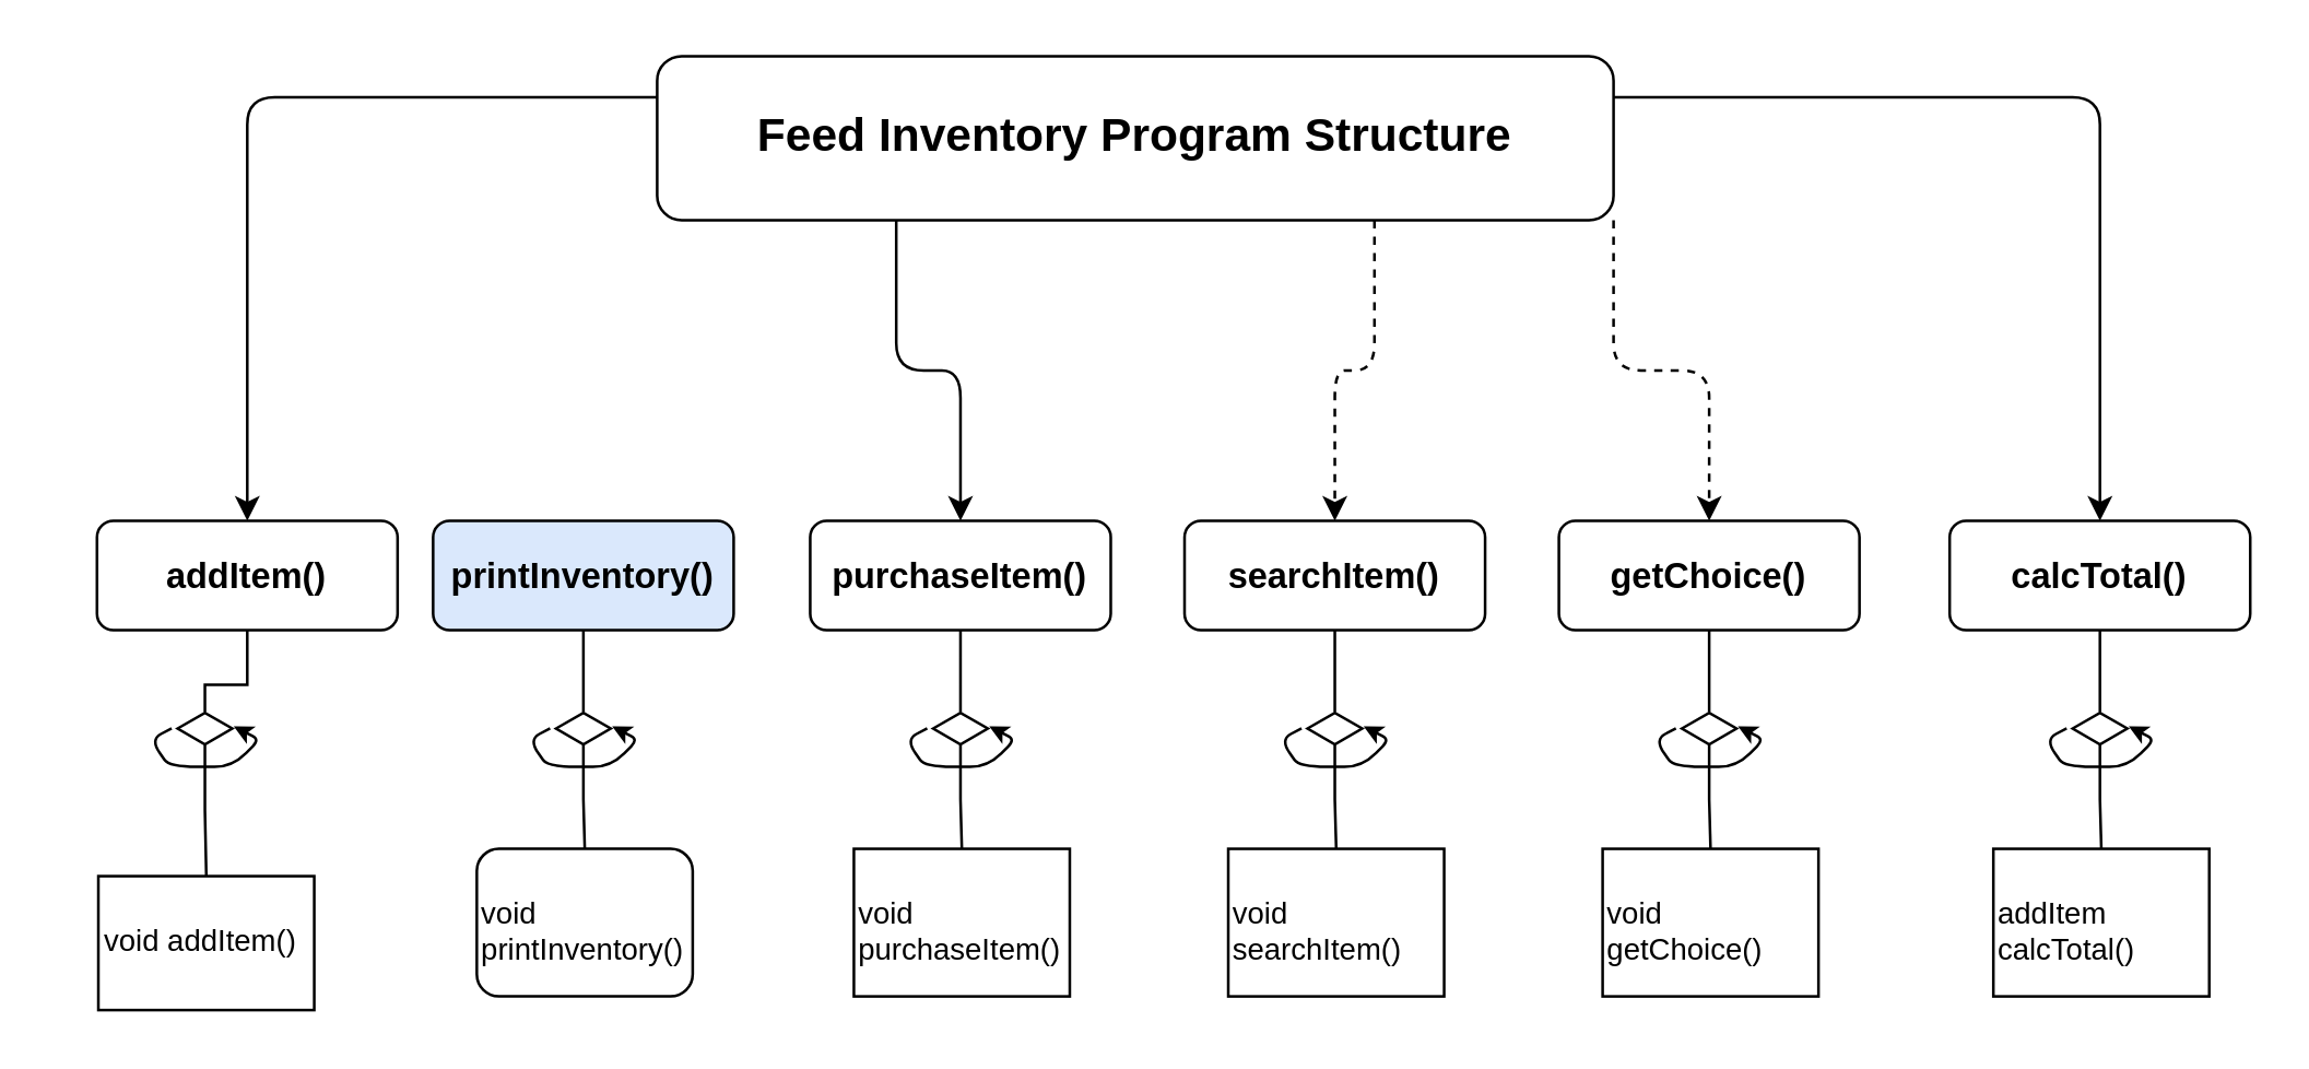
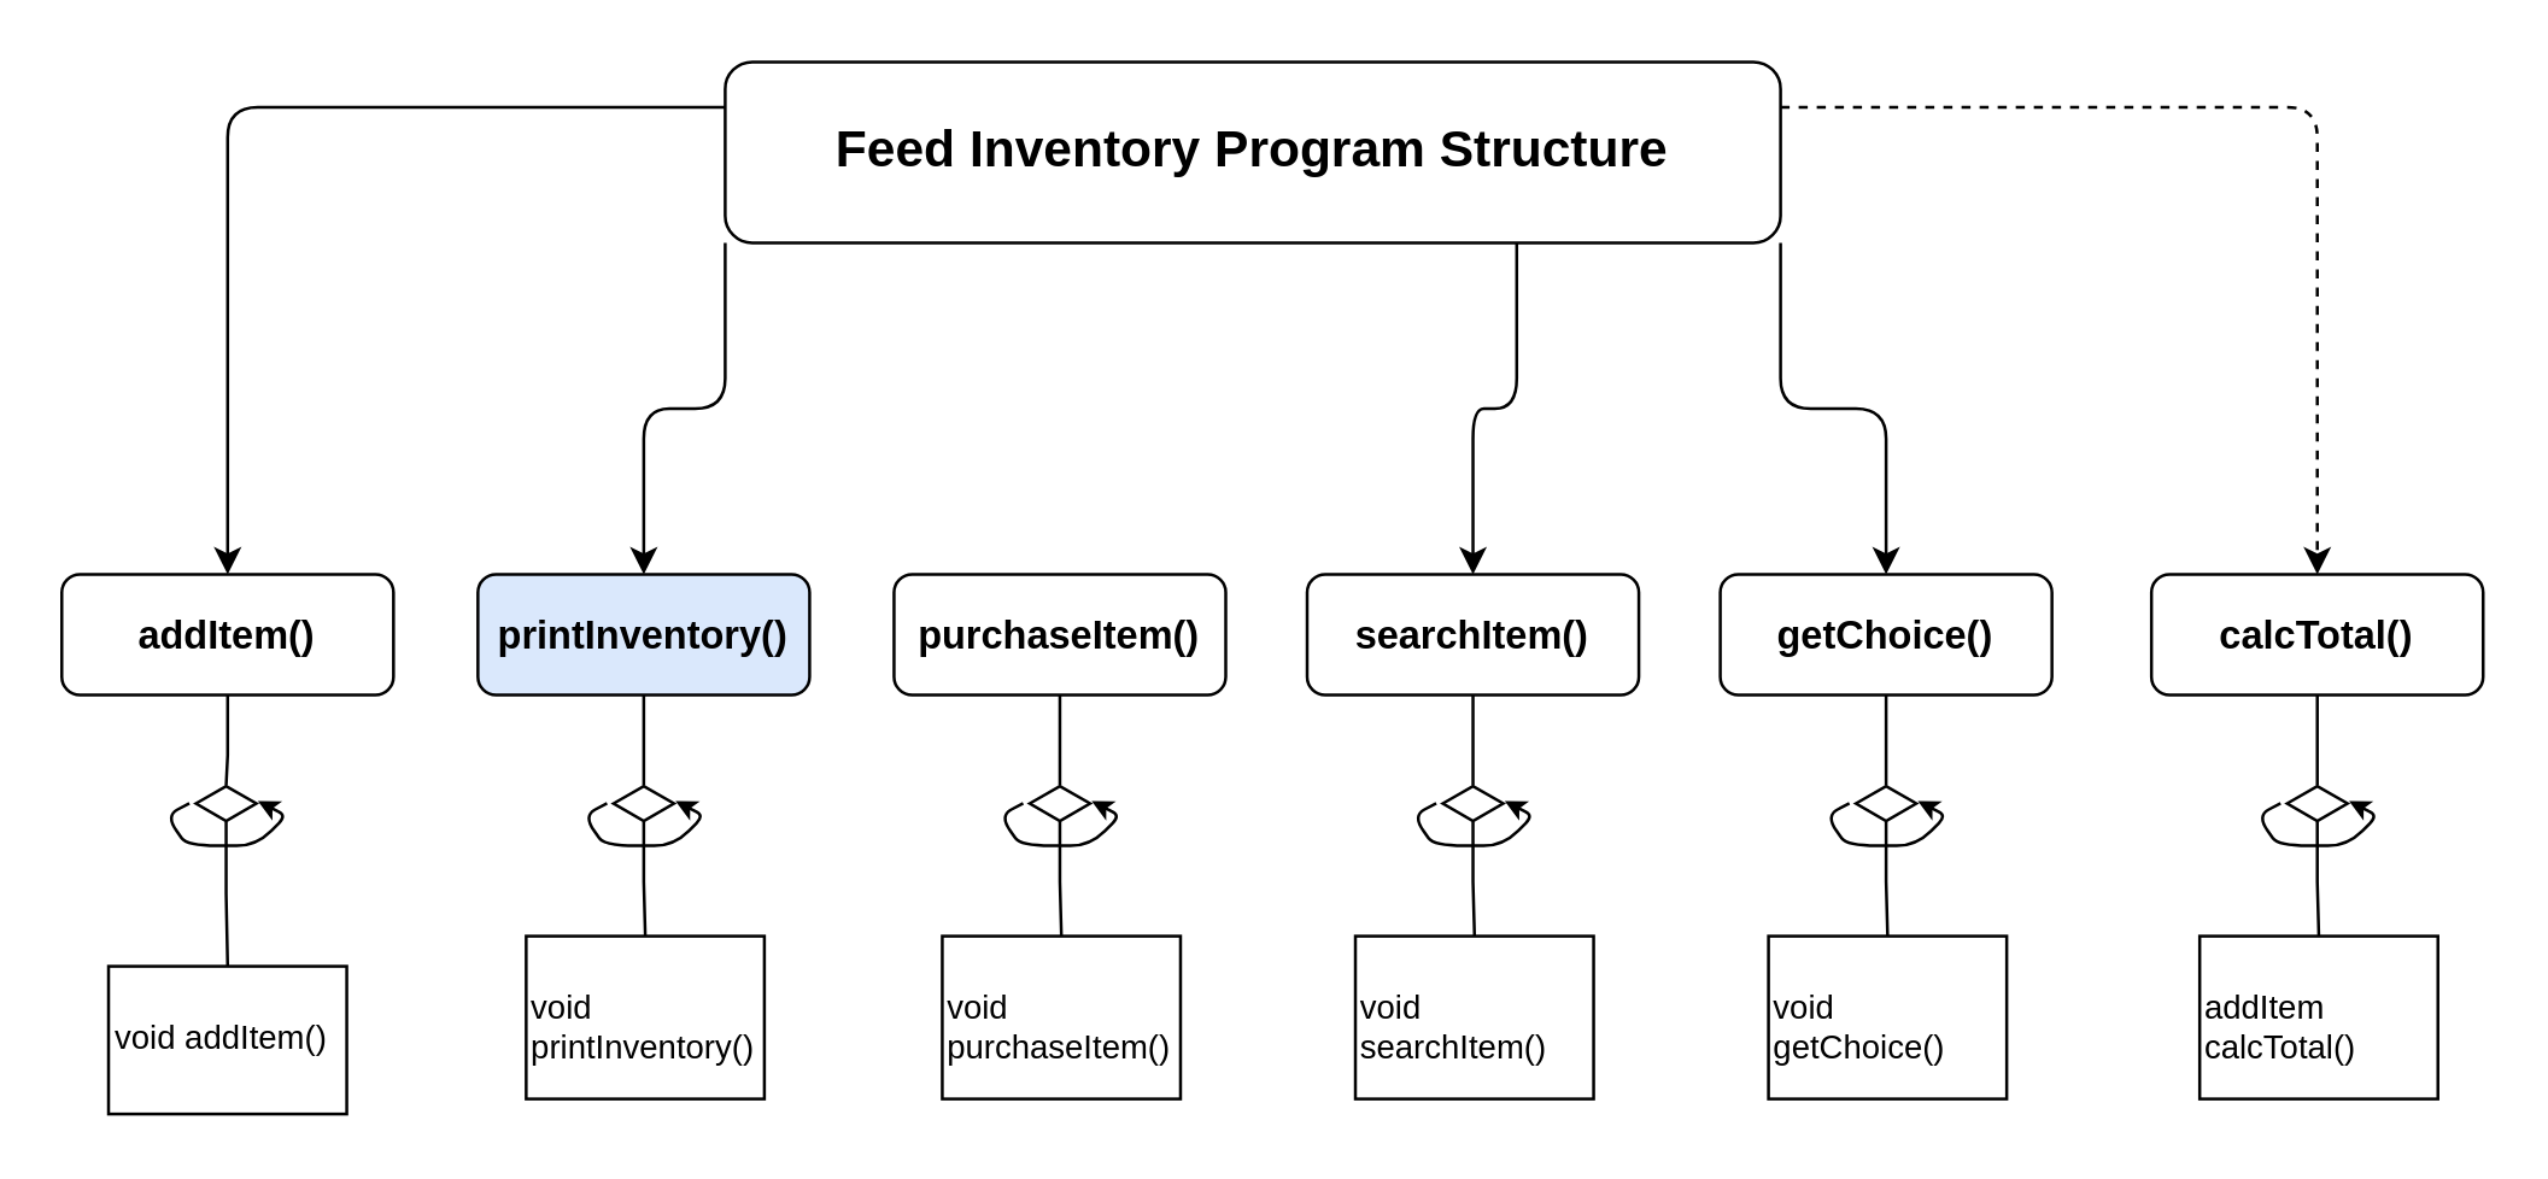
  <mxCell id="0" />
  <mxCell id="1" parent="0" />
  <mxCell id="2" style="edgeStyle=orthogonalEdgeStyle;html=1;exitX=0;exitY=0.25;exitDx=0;exitDy=0;entryX=0.5;entryY=0;entryDx=0;entryDy=0;strokeColor=#000000;" parent="1" source="8" target="10" edge="1"><mxGeometry relative="1" as="geometry" /></mxCell>
- <mxCell id="3" style="edgeStyle=orthogonalEdgeStyle;html=1;exitX=1;exitY=0.25;exitDx=0;exitDy=0;strokeColor=#000000;" parent="1" source="8" target="40" edge="1"><mxGeometry relative="1" as="geometry" /></mxCell>
- <mxCell id="4" style="edgeStyle=orthogonalEdgeStyle;html=1;exitX=1;exitY=1;exitDx=0;exitDy=0;strokeColor=#000000;dashed=1;" parent="1" source="8" target="28" edge="1"><mxGeometry relative="1" as="geometry" /></mxCell>
- <mxCell id="6" style="edgeStyle=orthogonalEdgeStyle;html=1;exitX=0.25;exitY=1;exitDx=0;exitDy=0;strokeColor=#000000;" parent="1" source="8" target="34" edge="1"><mxGeometry relative="1" as="geometry" /></mxCell>
- <mxCell id="7" style="edgeStyle=orthogonalEdgeStyle;html=1;exitX=0.75;exitY=1;exitDx=0;exitDy=0;strokeColor=#000000;dashed=1;" parent="1" source="8" target="22" edge="1"><mxGeometry relative="1" as="geometry" /></mxCell>
+ <mxCell id="3" style="edgeStyle=orthogonalEdgeStyle;html=1;exitX=1;exitY=0.25;exitDx=0;exitDy=0;strokeColor=#000000;dashed=1;" parent="1" source="8" target="40" edge="1"><mxGeometry relative="1" as="geometry" /></mxCell>
+ <mxCell id="4" style="edgeStyle=orthogonalEdgeStyle;html=1;exitX=1;exitY=1;exitDx=0;exitDy=0;strokeColor=#000000;" parent="1" source="8" target="28" edge="1"><mxGeometry relative="1" as="geometry" /></mxCell>
+ <mxCell id="5" style="edgeStyle=orthogonalEdgeStyle;html=1;exitX=0;exitY=1;exitDx=0;exitDy=0;strokeColor=#000000;" parent="1" source="8" target="16" edge="1"><mxGeometry relative="1" as="geometry" /></mxCell>
+ <mxCell id="7" style="edgeStyle=orthogonalEdgeStyle;html=1;exitX=0.75;exitY=1;exitDx=0;exitDy=0;strokeColor=#000000;" parent="1" source="8" target="22" edge="1"><mxGeometry relative="1" as="geometry" /></mxCell>
  <mxCell id="8" value="&lt;p class=&quot;MsoNormal&quot; style=&quot;font-size: 17px;&quot;&gt;Feed Inventory Program Structure&lt;/p&gt;" style="rounded=1;whiteSpace=wrap;html=1;fillStyle=auto;strokeColor=#000000;fontColor=#000000;fillColor=#ffffff;fontSize=17;fontStyle=1" parent="1" vertex="1"><mxGeometry x="240" y="20" width="350" height="60" as="geometry" /></mxCell>
  <mxCell id="9" style="rounded=0;orthogonalLoop=1;jettySize=auto;html=1;exitX=0.5;exitY=1;exitDx=0;exitDy=0;fontSize=17;fontColor=#000000;startArrow=none;edgeStyle=orthogonalEdgeStyle;startFill=0;endArrow=none;endFill=0;strokeColor=#000000;" parent="1" source="14" target="11" edge="1"><mxGeometry relative="1" as="geometry" /></mxCell>
- <mxCell id="10" value="addItem()" style="rounded=1;whiteSpace=wrap;html=1;fillStyle=auto;strokeColor=#000000;fontColor=#000000;fillColor=#ffffff;fontSize=13;fontStyle=1" parent="1" vertex="1"><mxGeometry x="35" y="190" width="110" height="40" as="geometry" /></mxCell>
+ <mxCell id="10" value="addItem()" style="rounded=1;whiteSpace=wrap;html=1;fillStyle=auto;strokeColor=#000000;fontColor=#000000;fillColor=#ffffff;fontSize=13;fontStyle=1" parent="1" vertex="1"><mxGeometry x="20" y="190" width="110" height="40" as="geometry" /></mxCell>
  <mxCell id="11" value="&lt;p class=&quot;MsoNormal&quot;&gt;&lt;/p&gt;void addItem()&lt;span&gt;&lt;br&gt;&lt;/span&gt;" style="rounded=0;whiteSpace=wrap;html=1;fillStyle=auto;strokeColor=#000000;fontSize=11;fontColor=#000000;fillColor=#ffffff;align=left;verticalAlign=top;" parent="1" vertex="1"><mxGeometry x="35.5" y="320" width="79" height="49" as="geometry" /></mxCell>
  <mxCell id="12" value="" style="endArrow=classic;html=1;rounded=1;strokeWidth=1;fontSize=17;fontColor=#000000;startSize=6;endSize=4;entryX=1.026;entryY=0.435;entryDx=0;entryDy=0;entryPerimeter=0;exitX=-0.109;exitY=0.496;exitDx=0;exitDy=0;exitPerimeter=0;strokeColor=#000000;" parent="1" source="14" target="14" edge="1"><mxGeometry width="50" height="50" relative="1" as="geometry"><mxPoint x="34.5" y="280" as="sourcePoint" /><mxPoint x="124.5" y="260" as="targetPoint" /><Array as="points"><mxPoint x="54.5" y="270" /><mxPoint x="61.5" y="280" /><mxPoint x="84.5" y="280" /><mxPoint x="94.5" y="270" /></Array></mxGeometry></mxCell>
  <mxCell id="13" value="" style="rounded=0;orthogonalLoop=1;jettySize=auto;html=1;exitX=0.5;exitY=1;exitDx=0;exitDy=0;fontSize=17;fontColor=#000000;endArrow=none;edgeStyle=orthogonalEdgeStyle;startArrow=none;startFill=0;endFill=0;strokeColor=#000000;" parent="1" source="10" target="14" edge="1"><mxGeometry relative="1" as="geometry"><mxPoint x="134.5" y="230" as="sourcePoint" /><mxPoint x="143.5" y="310" as="targetPoint" /></mxGeometry></mxCell>
  <mxCell id="14" value="" style="html=1;whiteSpace=wrap;aspect=fixed;shape=isoRectangle;fillStyle=auto;strokeColor=#000000;fontSize=17;fontColor=#000000;fillColor=#ffffff;" parent="1" vertex="1"><mxGeometry x="64.5" y="260" width="20" height="12" as="geometry" /></mxCell>
  <mxCell id="15" style="rounded=0;orthogonalLoop=1;jettySize=auto;html=1;exitX=0.5;exitY=1;exitDx=0;exitDy=0;fontSize=17;fontColor=#000000;startArrow=none;edgeStyle=orthogonalEdgeStyle;startFill=0;endArrow=none;endFill=0;strokeColor=#000000;" parent="1" source="20" target="17" edge="1"><mxGeometry relative="1" as="geometry" /></mxCell>
  <mxCell id="16" value="printInventory()" style="rounded=1;whiteSpace=wrap;html=1;fillStyle=auto;strokeColor=#000000;fontColor=#000000;fillColor=#dae8fc;fontSize=13;fontStyle=1;" parent="1" vertex="1"><mxGeometry x="158" y="190" width="110" height="40" as="geometry" /></mxCell>
- <mxCell id="17" value="&lt;p class=&quot;MsoNormal&quot;&gt;&lt;/p&gt;void printInventory()&lt;span&gt;&lt;br&gt;&lt;/span&gt;" style="whiteSpace=wrap;html=1;fillStyle=auto;strokeColor=#000000;fontSize=11;fontColor=#000000;fillColor=#ffffff;align=left;verticalAlign=top;rounded=1;" parent="1" vertex="1"><mxGeometry x="174" y="310" width="79" height="54" as="geometry" /></mxCell>
+ <mxCell id="17" value="&lt;p class=&quot;MsoNormal&quot;&gt;&lt;/p&gt;void printInventory()&lt;span&gt;&lt;br&gt;&lt;/span&gt;" style="rounded=0;whiteSpace=wrap;html=1;fillStyle=auto;strokeColor=#000000;fontSize=11;fontColor=#000000;fillColor=#ffffff;align=left;verticalAlign=top;" parent="1" vertex="1"><mxGeometry x="174" y="310" width="79" height="54" as="geometry" /></mxCell>
  <mxCell id="18" value="" style="endArrow=classic;html=1;rounded=1;strokeWidth=1;fontSize=17;fontColor=#000000;startSize=6;endSize=4;entryX=1.026;entryY=0.435;entryDx=0;entryDy=0;entryPerimeter=0;exitX=-0.109;exitY=0.496;exitDx=0;exitDy=0;exitPerimeter=0;strokeColor=#000000;" parent="1" source="20" target="20" edge="1"><mxGeometry width="50" height="50" relative="1" as="geometry"><mxPoint x="173" y="280" as="sourcePoint" /><mxPoint x="263" y="260" as="targetPoint" /><Array as="points"><mxPoint x="193" y="270" /><mxPoint x="200" y="280" /><mxPoint x="223" y="280" /><mxPoint x="233" y="270" /></Array></mxGeometry></mxCell>
  <mxCell id="19" value="" style="rounded=0;orthogonalLoop=1;jettySize=auto;html=1;exitX=0.5;exitY=1;exitDx=0;exitDy=0;fontSize=17;fontColor=#000000;endArrow=none;edgeStyle=orthogonalEdgeStyle;startArrow=none;startFill=0;endFill=0;strokeColor=#000000;" parent="1" source="16" target="20" edge="1"><mxGeometry relative="1" as="geometry"><mxPoint x="265" y="230" as="sourcePoint" /><mxPoint x="274" y="310" as="targetPoint" /></mxGeometry></mxCell>
  <mxCell id="20" value="" style="html=1;whiteSpace=wrap;aspect=fixed;shape=isoRectangle;fillStyle=auto;strokeColor=#000000;fontSize=17;fontColor=#000000;fillColor=#ffffff;" parent="1" vertex="1"><mxGeometry x="203" y="260" width="20" height="12" as="geometry" /></mxCell>
  <mxCell id="21" style="rounded=0;orthogonalLoop=1;jettySize=auto;html=1;exitX=0.5;exitY=1;exitDx=0;exitDy=0;fontSize=17;fontColor=#000000;startArrow=none;edgeStyle=orthogonalEdgeStyle;startFill=0;endArrow=none;endFill=0;strokeColor=#000000;" parent="1" source="26" target="23" edge="1"><mxGeometry relative="1" as="geometry" /></mxCell>
  <mxCell id="22" value="searchItem()" style="rounded=1;whiteSpace=wrap;html=1;fillStyle=auto;strokeColor=#000000;fontColor=#000000;fillColor=#ffffff;fontSize=13;fontStyle=1" parent="1" vertex="1"><mxGeometry x="433" y="190" width="110" height="40" as="geometry" /></mxCell>
  <mxCell id="23" value="&lt;p class=&quot;MsoNormal&quot;&gt;&lt;/p&gt;void searchItem()&lt;span&gt;&lt;br&gt;&lt;/span&gt;" style="rounded=0;whiteSpace=wrap;html=1;fillStyle=auto;strokeColor=#000000;fontSize=11;fontColor=#000000;fillColor=#ffffff;align=left;verticalAlign=top;" parent="1" vertex="1"><mxGeometry x="449" y="310" width="79" height="54" as="geometry" /></mxCell>
  <mxCell id="24" value="" style="endArrow=classic;html=1;rounded=1;strokeWidth=1;fontSize=17;fontColor=#000000;startSize=6;endSize=4;entryX=1.026;entryY=0.435;entryDx=0;entryDy=0;entryPerimeter=0;exitX=-0.109;exitY=0.496;exitDx=0;exitDy=0;exitPerimeter=0;strokeColor=#000000;" parent="1" source="26" target="26" edge="1"><mxGeometry width="50" height="50" relative="1" as="geometry"><mxPoint x="448" y="280" as="sourcePoint" /><mxPoint x="538" y="260" as="targetPoint" /><Array as="points"><mxPoint x="468" y="270" /><mxPoint x="475" y="280" /><mxPoint x="498" y="280" /><mxPoint x="508" y="270" /></Array></mxGeometry></mxCell>
  <mxCell id="25" value="" style="rounded=0;orthogonalLoop=1;jettySize=auto;html=1;exitX=0.5;exitY=1;exitDx=0;exitDy=0;fontSize=17;fontColor=#000000;endArrow=none;edgeStyle=orthogonalEdgeStyle;startArrow=none;startFill=0;endFill=0;strokeColor=#000000;" parent="1" source="22" target="26" edge="1"><mxGeometry relative="1" as="geometry"><mxPoint x="540" y="230" as="sourcePoint" /><mxPoint x="549" y="310" as="targetPoint" /></mxGeometry></mxCell>
  <mxCell id="26" value="" style="html=1;whiteSpace=wrap;aspect=fixed;shape=isoRectangle;fillStyle=auto;strokeColor=#000000;fontSize=17;fontColor=#000000;fillColor=#ffffff;" parent="1" vertex="1"><mxGeometry x="478" y="260" width="20" height="12" as="geometry" /></mxCell>
  <mxCell id="27" style="rounded=0;orthogonalLoop=1;jettySize=auto;html=1;exitX=0.5;exitY=1;exitDx=0;exitDy=0;fontSize=17;fontColor=#000000;startArrow=none;edgeStyle=orthogonalEdgeStyle;startFill=0;endArrow=none;endFill=0;strokeColor=#000000;" parent="1" source="32" target="29" edge="1"><mxGeometry relative="1" as="geometry" /></mxCell>
  <mxCell id="28" value="getChoice()" style="rounded=1;whiteSpace=wrap;html=1;fillStyle=auto;strokeColor=#000000;fontColor=#000000;fillColor=#ffffff;fontSize=13;fontStyle=1" parent="1" vertex="1"><mxGeometry x="570" y="190" width="110" height="40" as="geometry" /></mxCell>
  <mxCell id="29" value="&lt;p class=&quot;MsoNormal&quot;&gt;&lt;/p&gt;void getChoice()&lt;span&gt;&lt;br&gt;&lt;/span&gt;" style="rounded=0;whiteSpace=wrap;html=1;fillStyle=auto;strokeColor=#000000;fontSize=11;fontColor=#000000;fillColor=#ffffff;align=left;verticalAlign=top;" parent="1" vertex="1"><mxGeometry x="586" y="310" width="79" height="54" as="geometry" /></mxCell>
  <mxCell id="30" value="" style="endArrow=classic;html=1;rounded=1;strokeWidth=1;fontSize=17;fontColor=#000000;startSize=6;endSize=4;entryX=1.026;entryY=0.435;entryDx=0;entryDy=0;entryPerimeter=0;exitX=-0.109;exitY=0.496;exitDx=0;exitDy=0;exitPerimeter=0;strokeColor=#000000;" parent="1" source="32" target="32" edge="1"><mxGeometry width="50" height="50" relative="1" as="geometry"><mxPoint x="585" y="280" as="sourcePoint" /><mxPoint x="675" y="260" as="targetPoint" /><Array as="points"><mxPoint x="605" y="270" /><mxPoint x="612" y="280" /><mxPoint x="635" y="280" /><mxPoint x="645" y="270" /></Array></mxGeometry></mxCell>
  <mxCell id="31" value="" style="rounded=0;orthogonalLoop=1;jettySize=auto;html=1;exitX=0.5;exitY=1;exitDx=0;exitDy=0;fontSize=17;fontColor=#000000;endArrow=none;edgeStyle=orthogonalEdgeStyle;startArrow=none;startFill=0;endFill=0;strokeColor=#000000;" parent="1" source="28" target="32" edge="1"><mxGeometry relative="1" as="geometry"><mxPoint x="677" y="230" as="sourcePoint" /><mxPoint x="686" y="310" as="targetPoint" /></mxGeometry></mxCell>
  <mxCell id="32" value="" style="html=1;whiteSpace=wrap;aspect=fixed;shape=isoRectangle;fillStyle=auto;strokeColor=#000000;fontSize=17;fontColor=#000000;fillColor=#ffffff;" parent="1" vertex="1"><mxGeometry x="615" y="260" width="20" height="12" as="geometry" /></mxCell>
  <mxCell id="33" style="rounded=0;orthogonalLoop=1;jettySize=auto;html=1;exitX=0.5;exitY=1;exitDx=0;exitDy=0;fontSize=17;fontColor=#000000;startArrow=none;edgeStyle=orthogonalEdgeStyle;startFill=0;endArrow=none;endFill=0;strokeColor=#000000;" parent="1" source="38" target="35" edge="1"><mxGeometry relative="1" as="geometry" /></mxCell>
  <mxCell id="34" value="purchaseItem()" style="rounded=1;whiteSpace=wrap;html=1;fillStyle=auto;strokeColor=#000000;fontColor=#000000;fillColor=#ffffff;fontSize=13;fontStyle=1" parent="1" vertex="1"><mxGeometry x="296" y="190" width="110" height="40" as="geometry" /></mxCell>
  <mxCell id="35" value="&lt;p class=&quot;MsoNormal&quot;&gt;&lt;/p&gt;void purchaseItem()&lt;span&gt;&lt;br&gt;&lt;/span&gt;" style="rounded=0;whiteSpace=wrap;html=1;fillStyle=auto;strokeColor=#000000;fontSize=11;fontColor=#000000;fillColor=#ffffff;align=left;verticalAlign=top;" parent="1" vertex="1"><mxGeometry x="312" y="310" width="79" height="54" as="geometry" /></mxCell>
  <mxCell id="36" value="" style="endArrow=classic;html=1;rounded=1;strokeWidth=1;fontSize=17;fontColor=#000000;startSize=6;endSize=4;entryX=1.026;entryY=0.435;entryDx=0;entryDy=0;entryPerimeter=0;exitX=-0.109;exitY=0.496;exitDx=0;exitDy=0;exitPerimeter=0;strokeColor=#000000;" parent="1" source="38" target="38" edge="1"><mxGeometry width="50" height="50" relative="1" as="geometry"><mxPoint x="311" y="280" as="sourcePoint" /><mxPoint x="401" y="260" as="targetPoint" /><Array as="points"><mxPoint x="331" y="270" /><mxPoint x="338" y="280" /><mxPoint x="361" y="280" /><mxPoint x="371" y="270" /></Array></mxGeometry></mxCell>
  <mxCell id="37" value="" style="rounded=0;orthogonalLoop=1;jettySize=auto;html=1;exitX=0.5;exitY=1;exitDx=0;exitDy=0;fontSize=17;fontColor=#000000;endArrow=none;edgeStyle=orthogonalEdgeStyle;startArrow=none;startFill=0;endFill=0;strokeColor=#000000;" parent="1" source="34" target="38" edge="1"><mxGeometry relative="1" as="geometry"><mxPoint x="403" y="230" as="sourcePoint" /><mxPoint x="412" y="310" as="targetPoint" /></mxGeometry></mxCell>
  <mxCell id="38" value="" style="html=1;whiteSpace=wrap;aspect=fixed;shape=isoRectangle;fillStyle=auto;strokeColor=#000000;fontSize=17;fontColor=#000000;fillColor=#ffffff;" parent="1" vertex="1"><mxGeometry x="341" y="260" width="20" height="12" as="geometry" /></mxCell>
  <mxCell id="39" style="rounded=0;orthogonalLoop=1;jettySize=auto;html=1;exitX=0.5;exitY=1;exitDx=0;exitDy=0;fontSize=17;fontColor=#000000;startArrow=none;edgeStyle=orthogonalEdgeStyle;startFill=0;endArrow=none;endFill=0;strokeColor=#000000;" parent="1" source="44" target="41" edge="1"><mxGeometry relative="1" as="geometry" /></mxCell>
  <mxCell id="40" value="calcTotal()" style="rounded=1;whiteSpace=wrap;html=1;fillStyle=auto;strokeColor=#000000;fontColor=#000000;fillColor=#ffffff;fontSize=13;fontStyle=1" parent="1" vertex="1"><mxGeometry x="713" y="190" width="110" height="40" as="geometry" /></mxCell>
  <mxCell id="41" value="&lt;p class=&quot;MsoNormal&quot;&gt;&lt;/p&gt;addItem&lt;br&gt;calcTotal()&lt;span&gt;&lt;br&gt;&lt;/span&gt;" style="rounded=0;whiteSpace=wrap;html=1;fillStyle=auto;strokeColor=#000000;fontSize=11;fontColor=#000000;fillColor=#ffffff;align=left;verticalAlign=top;" parent="1" vertex="1"><mxGeometry x="729" y="310" width="79" height="54" as="geometry" /></mxCell>
  <mxCell id="42" value="" style="endArrow=classic;html=1;rounded=1;strokeWidth=1;fontSize=17;fontColor=#000000;startSize=6;endSize=4;entryX=1.026;entryY=0.435;entryDx=0;entryDy=0;entryPerimeter=0;exitX=-0.109;exitY=0.496;exitDx=0;exitDy=0;exitPerimeter=0;strokeColor=#000000;" parent="1" source="44" target="44" edge="1"><mxGeometry width="50" height="50" relative="1" as="geometry"><mxPoint x="728" y="280" as="sourcePoint" /><mxPoint x="818" y="260" as="targetPoint" /><Array as="points"><mxPoint x="748" y="270" /><mxPoint x="755" y="280" /><mxPoint x="778" y="280" /><mxPoint x="788" y="270" /></Array></mxGeometry></mxCell>
  <mxCell id="43" value="" style="rounded=0;orthogonalLoop=1;jettySize=auto;html=1;exitX=0.5;exitY=1;exitDx=0;exitDy=0;fontSize=17;fontColor=#000000;endArrow=none;edgeStyle=orthogonalEdgeStyle;startArrow=none;startFill=0;endFill=0;strokeColor=#000000;" parent="1" source="40" target="44" edge="1"><mxGeometry relative="1" as="geometry"><mxPoint x="820" y="230" as="sourcePoint" /><mxPoint x="829" y="310" as="targetPoint" /></mxGeometry></mxCell>
  <mxCell id="44" value="" style="html=1;whiteSpace=wrap;aspect=fixed;shape=isoRectangle;fillStyle=auto;strokeColor=#000000;fontSize=17;fontColor=#000000;fillColor=#ffffff;" parent="1" vertex="1"><mxGeometry x="758" y="260" width="20" height="12" as="geometry" /></mxCell>
